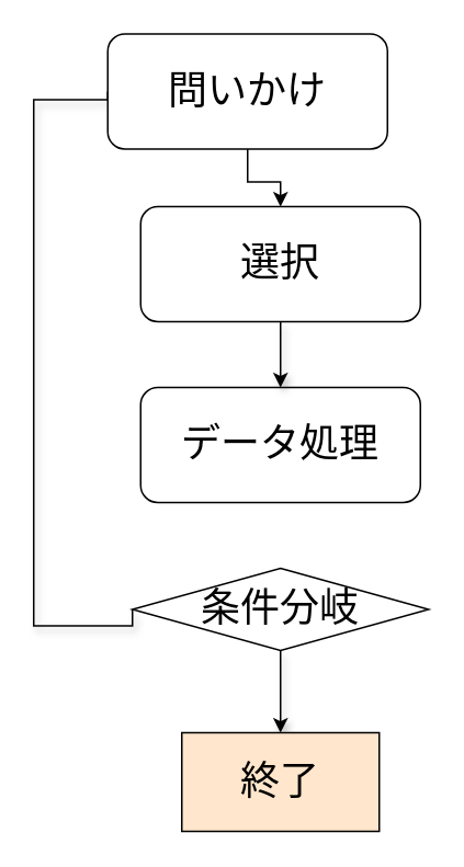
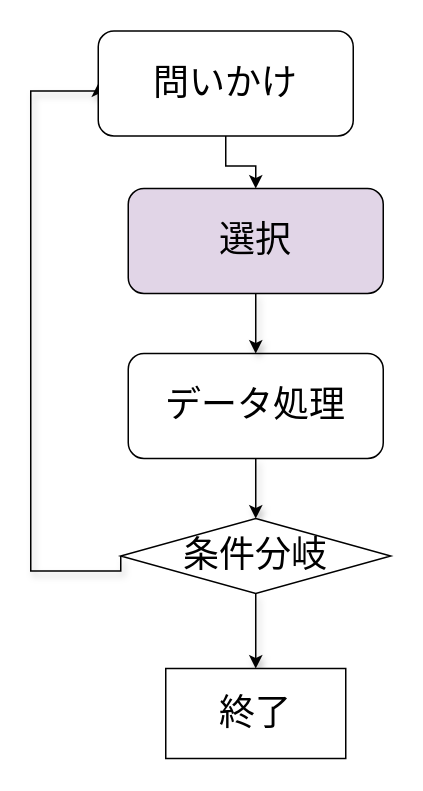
  <mxCell id="0" />
  <mxCell id="1" parent="0" />
+ <mxCell id="2" style="edgeStyle=orthogonalEdgeStyle;rounded=0;orthogonalLoop=1;jettySize=auto;html=1;exitX=0.5;exitY=1;exitDx=0;exitDy=0;entryX=0.5;entryY=0;entryDx=0;entryDy=0;shadow=1;fillColor=#FFB259;" edge="1" parent="1" source="3" target="6"><mxGeometry relative="1" as="geometry" /></mxCell>
  <mxCell id="3" value="&lt;span style=&quot;font-size: 24px&quot;&gt;データ処理&lt;/span&gt;" style="rounded=1;whiteSpace=wrap;html=1;" vertex="1" parent="1"><mxGeometry x="85" y="235" width="170" height="70" as="geometry" /></mxCell>
- <mxCell id="4" style="edgeStyle=orthogonalEdgeStyle;rounded=0;orthogonalLoop=1;jettySize=auto;html=1;exitX=0;exitY=0.5;exitDx=0;exitDy=0;entryX=0;entryY=0.5;entryDx=0;entryDy=0;shadow=1;fillColor=#FFB259;endArrow=none;" edge="1" parent="1" source="6" target="9"><mxGeometry relative="1" as="geometry"><Array as="points"><mxPoint x="20" y="380" /><mxPoint x="20" y="60" /></Array></mxGeometry></mxCell>
+ <mxCell id="4" style="edgeStyle=orthogonalEdgeStyle;rounded=0;orthogonalLoop=1;jettySize=auto;html=1;exitX=0;exitY=0.5;exitDx=0;exitDy=0;entryX=0;entryY=0.5;entryDx=0;entryDy=0;shadow=1;fillColor=#FFB259;" edge="1" parent="1" source="6" target="9"><mxGeometry relative="1" as="geometry"><Array as="points"><mxPoint x="20" y="380" /><mxPoint x="20" y="60" /></Array></mxGeometry></mxCell>
  <mxCell id="5" style="edgeStyle=orthogonalEdgeStyle;rounded=0;orthogonalLoop=1;jettySize=auto;html=1;exitX=0.5;exitY=1;exitDx=0;exitDy=0;shadow=1;fillColor=#FFB259;entryX=0.5;entryY=0;entryDx=0;entryDy=0;" edge="1" parent="1" source="6" target="7"><mxGeometry relative="1" as="geometry"><mxPoint x="169.833" y="435" as="targetPoint" /></mxGeometry></mxCell>
  <mxCell id="6" value="&lt;font style=&quot;font-size: 24px&quot;&gt;条件分岐&lt;/font&gt;" style="rhombus;whiteSpace=wrap;html=1;" vertex="1" parent="1"><mxGeometry x="80" y="345" width="180" height="50" as="geometry" /></mxCell>
- <mxCell id="7" value="&lt;font style=&quot;font-size: 24px&quot;&gt;終了&lt;/font&gt;" style="rounded=0;whiteSpace=wrap;html=1;fillColor=#ffe6cc;" vertex="1" parent="1"><mxGeometry x="110" y="445" width="120" height="60" as="geometry" /></mxCell>
+ <mxCell id="7" value="&lt;font style=&quot;font-size: 24px&quot;&gt;終了&lt;/font&gt;" style="rounded=0;whiteSpace=wrap;html=1;" vertex="1" parent="1"><mxGeometry x="110" y="445" width="120" height="60" as="geometry" /></mxCell>
  <mxCell id="8" style="edgeStyle=orthogonalEdgeStyle;rounded=0;orthogonalLoop=1;jettySize=auto;html=1;exitX=0.5;exitY=1;exitDx=0;exitDy=0;entryX=0.5;entryY=0;entryDx=0;entryDy=0;" edge="1" parent="1" source="9" target="11"><mxGeometry relative="1" as="geometry" /></mxCell>
  <mxCell id="9" value="&lt;span style=&quot;font-size: 24px&quot;&gt;問いかけ&lt;/span&gt;" style="rounded=1;whiteSpace=wrap;html=1;" vertex="1" parent="1"><mxGeometry x="65" y="20" width="170" height="70" as="geometry" /></mxCell>
  <mxCell id="10" style="edgeStyle=orthogonalEdgeStyle;rounded=0;orthogonalLoop=1;jettySize=auto;html=1;exitX=0.5;exitY=1;exitDx=0;exitDy=0;entryX=0.5;entryY=0;entryDx=0;entryDy=0;shadow=1;fillColor=#FFB259;" edge="1" parent="1" source="11" target="3"><mxGeometry relative="1" as="geometry" /></mxCell>
- <mxCell id="11" value="&lt;span style=&quot;font-size: 24px&quot;&gt;選択&lt;/span&gt;" style="rounded=1;whiteSpace=wrap;html=1;" vertex="1" parent="1"><mxGeometry x="85" y="125" width="170" height="70" as="geometry" /></mxCell>
+ <mxCell id="11" value="&lt;span style=&quot;font-size: 24px&quot;&gt;選択&lt;/span&gt;" style="rounded=1;whiteSpace=wrap;html=1;fillColor=#e1d5e7;" vertex="1" parent="1"><mxGeometry x="85" y="125" width="170" height="70" as="geometry" /></mxCell>
